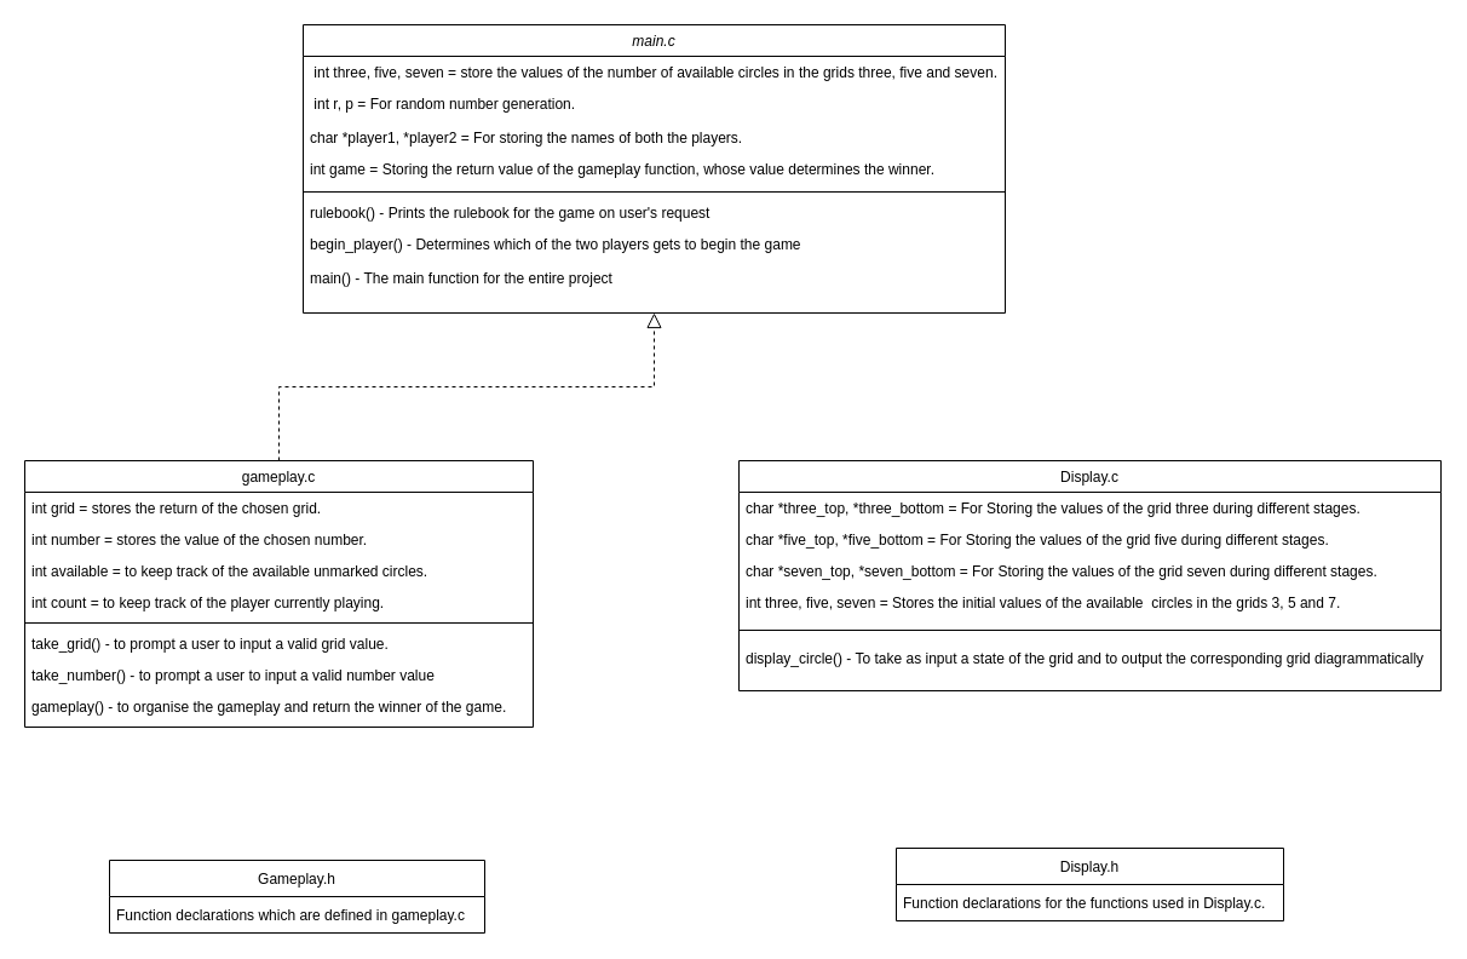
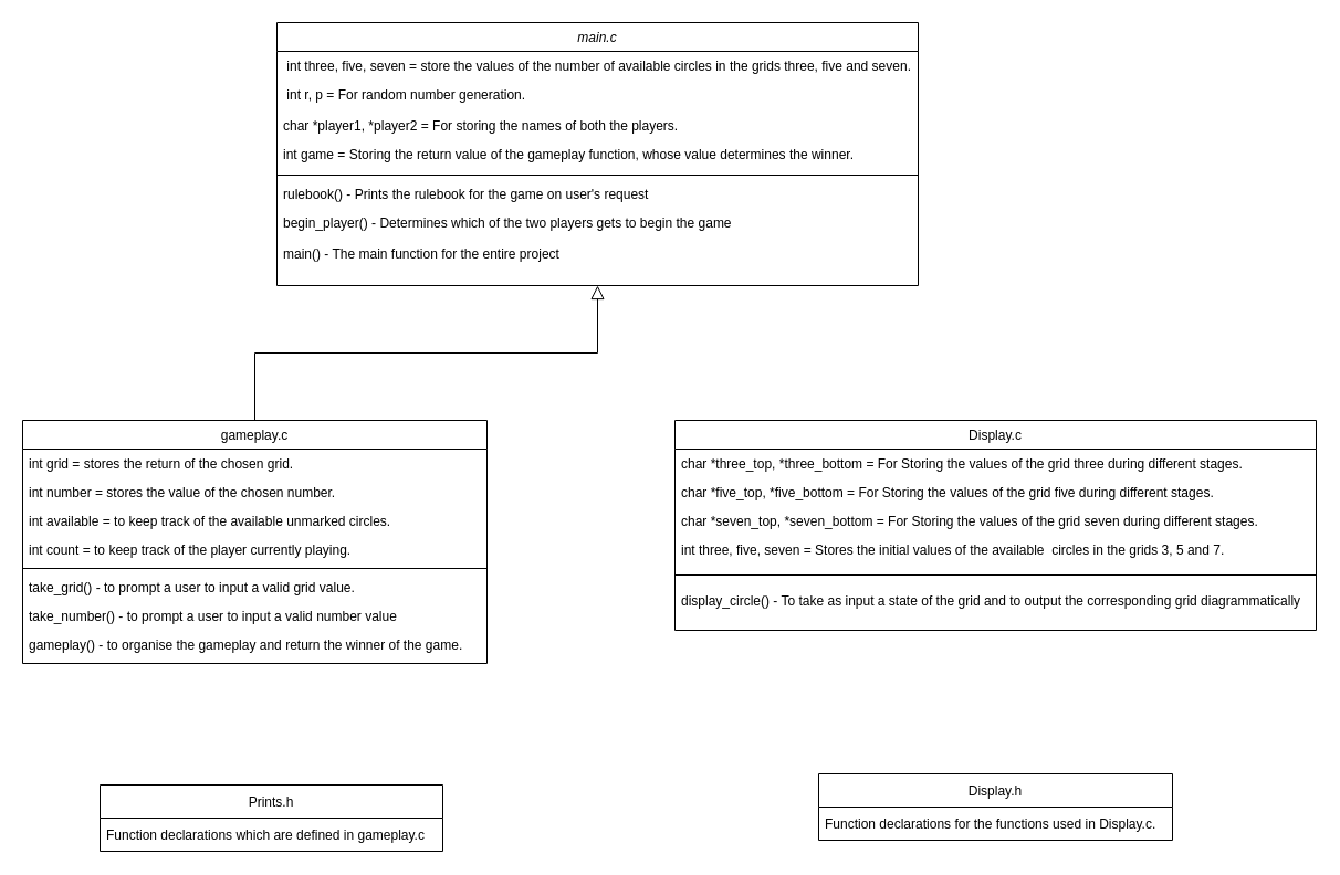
  <mxCell id="0" />
  <mxCell id="1" parent="0" />
  <mxCell id="2" value="main.c" style="swimlane;fontStyle=2;align=center;verticalAlign=top;childLayout=stackLayout;horizontal=1;startSize=26;horizontalStack=0;resizeParent=1;resizeLast=0;collapsible=1;marginBottom=0;rounded=0;shadow=0;strokeWidth=1;" parent="1" vertex="1"><mxGeometry x="250" width="580" height="238" as="geometry" y="20"><mxRectangle x="230" y="140" width="160" height="26" as="alternateBounds" /></mxGeometry></mxCell>
  <mxCell id="3" value=" int three, five, seven = store the values of the number of available circles in the grids three, five and seven." style="text;align=left;verticalAlign=top;spacingLeft=4;spacingRight=4;overflow=hidden;rotatable=0;points=[[0,0.5],[1,0.5]];portConstraint=eastwest;rounded=0;shadow=0;html=0;" parent="2" vertex="1"><mxGeometry y="26" width="580" height="26" as="geometry" /></mxCell>
  <mxCell id="4" value=" int r, p = For random number generation." style="text;align=left;verticalAlign=top;spacingLeft=4;spacingRight=4;overflow=hidden;rotatable=0;points=[[0,0.5],[1,0.5]];portConstraint=eastwest;rounded=0;shadow=0;html=0;" parent="2" vertex="1"><mxGeometry y="52" width="580" height="28" as="geometry" /></mxCell>
  <mxCell id="5" value="char *player1, *player2 = For storing the names of both the players." style="text;align=left;verticalAlign=top;spacingLeft=4;spacingRight=4;overflow=hidden;rotatable=0;points=[[0,0.5],[1,0.5]];portConstraint=eastwest;rounded=0;shadow=0;html=0;" vertex="1" parent="2"><mxGeometry y="80" width="580" height="26" as="geometry" /></mxCell>
  <mxCell id="6" value="int game = Storing the return value of the gameplay function, whose value determines the winner." style="text;align=left;verticalAlign=top;spacingLeft=4;spacingRight=4;overflow=hidden;rotatable=0;points=[[0,0.5],[1,0.5]];portConstraint=eastwest;rounded=0;shadow=0;html=0;" vertex="1" parent="2"><mxGeometry y="106" width="580" height="28" as="geometry" /></mxCell>
  <mxCell id="7" value="" style="line;html=1;strokeWidth=1;align=left;verticalAlign=middle;spacingTop=-1;spacingLeft=3;spacingRight=3;rotatable=0;labelPosition=right;points=[];portConstraint=eastwest;" parent="2" vertex="1"><mxGeometry y="134" width="580" height="8" as="geometry" /></mxCell>
  <mxCell id="8" value="rulebook() - Prints the rulebook for the game on user's request&#10;&#10;" style="text;align=left;verticalAlign=top;spacingLeft=4;spacingRight=4;overflow=hidden;rotatable=0;points=[[0,0.5],[1,0.5]];portConstraint=eastwest;" parent="2" vertex="1"><mxGeometry y="142" width="580" height="26" as="geometry" /></mxCell>
  <mxCell id="9" value="begin_player() - Determines which of the two players gets to begin the game" style="text;align=left;verticalAlign=top;spacingLeft=4;spacingRight=4;overflow=hidden;rotatable=0;points=[[0,0.5],[1,0.5]];portConstraint=eastwest;" vertex="1" parent="2"><mxGeometry y="168" width="580" height="28" as="geometry" /></mxCell>
  <mxCell id="10" value="main() - The main function for the entire project" style="text;align=left;verticalAlign=top;spacingLeft=4;spacingRight=4;overflow=hidden;rotatable=0;points=[[0,0.5],[1,0.5]];portConstraint=eastwest;" vertex="1" parent="2"><mxGeometry y="196" width="580" height="40" as="geometry" /></mxCell>
  <mxCell id="11" value="gameplay.c" style="swimlane;fontStyle=0;align=center;verticalAlign=top;childLayout=stackLayout;horizontal=1;startSize=26;horizontalStack=0;resizeParent=1;resizeLast=0;collapsible=1;marginBottom=0;rounded=0;shadow=0;strokeWidth=1;" parent="1" vertex="1"><mxGeometry x="20" y="380" width="420" height="220" as="geometry"><mxRectangle x="130" y="380" width="160" height="26" as="alternateBounds" /></mxGeometry></mxCell>
  <mxCell id="12" value="int grid = stores the return of the chosen grid. " style="text;align=left;verticalAlign=top;spacingLeft=4;spacingRight=4;overflow=hidden;rotatable=0;points=[[0,0.5],[1,0.5]];portConstraint=eastwest;rounded=0;shadow=0;html=0;" parent="11" vertex="1"><mxGeometry y="26" width="420" height="26" as="geometry" /></mxCell>
  <mxCell id="13" value="int number = stores the value of the chosen number." style="text;align=left;verticalAlign=top;spacingLeft=4;spacingRight=4;overflow=hidden;rotatable=0;points=[[0,0.5],[1,0.5]];portConstraint=eastwest;rounded=0;shadow=0;html=0;" vertex="1" parent="11"><mxGeometry y="52" width="420" height="26" as="geometry" /></mxCell>
  <mxCell id="14" value="int available = to keep track of the available unmarked circles." style="text;align=left;verticalAlign=top;spacingLeft=4;spacingRight=4;overflow=hidden;rotatable=0;points=[[0,0.5],[1,0.5]];portConstraint=eastwest;rounded=0;shadow=0;html=0;" vertex="1" parent="11"><mxGeometry y="78" width="420" height="26" as="geometry" /></mxCell>
  <mxCell id="15" value="int count = to keep track of the player currently playing." style="text;align=left;verticalAlign=top;spacingLeft=4;spacingRight=4;overflow=hidden;rotatable=0;points=[[0,0.5],[1,0.5]];portConstraint=eastwest;rounded=0;shadow=0;html=0;" vertex="1" parent="11"><mxGeometry y="104" width="420" height="26" as="geometry" /></mxCell>
  <mxCell id="16" value="" style="line;html=1;strokeWidth=1;align=left;verticalAlign=middle;spacingTop=-1;spacingLeft=3;spacingRight=3;rotatable=0;labelPosition=right;points=[];portConstraint=eastwest;" parent="11" vertex="1"><mxGeometry y="130" width="420" height="8" as="geometry" /></mxCell>
  <mxCell id="17" value="take_grid() - to prompt a user to input a valid grid value. " style="text;align=left;verticalAlign=top;spacingLeft=4;spacingRight=4;overflow=hidden;rotatable=0;points=[[0,0.5],[1,0.5]];portConstraint=eastwest;" parent="11" vertex="1"><mxGeometry y="138" width="420" height="26" as="geometry" /></mxCell>
  <mxCell id="18" value="take_number() - to prompt a user to input a valid number value" style="text;align=left;verticalAlign=top;spacingLeft=4;spacingRight=4;overflow=hidden;rotatable=0;points=[[0,0.5],[1,0.5]];portConstraint=eastwest;" vertex="1" parent="11"><mxGeometry y="164" width="420" height="26" as="geometry" /></mxCell>
  <mxCell id="19" value="gameplay() - to organise the gameplay and return the winner of the game." style="text;align=left;verticalAlign=top;spacingLeft=4;spacingRight=4;overflow=hidden;rotatable=0;points=[[0,0.5],[1,0.5]];portConstraint=eastwest;" vertex="1" parent="11"><mxGeometry y="190" width="420" height="26" as="geometry" /></mxCell>
- <mxCell id="20" value="" style="endArrow=block;endSize=10;endFill=0;shadow=0;strokeWidth=1;rounded=0;edgeStyle=elbowEdgeStyle;elbow=vertical;dashed=1;" parent="1" source="11" target="2" edge="1"><mxGeometry width="160" relative="1" as="geometry"><mxPoint x="100" y="223" as="sourcePoint" /><mxPoint x="100" y="223" as="targetPoint" /></mxGeometry></mxCell>
+ <mxCell id="20" value="" style="endArrow=block;endSize=10;endFill=0;shadow=0;strokeWidth=1;rounded=0;edgeStyle=elbowEdgeStyle;elbow=vertical;" parent="1" source="11" target="2" edge="1"><mxGeometry width="160" relative="1" as="geometry"><mxPoint x="100" y="223" as="sourcePoint" /><mxPoint x="100" y="223" as="targetPoint" /></mxGeometry></mxCell>
  <mxCell id="21" value="Display.c" style="swimlane;fontStyle=0;align=center;verticalAlign=top;childLayout=stackLayout;horizontal=1;startSize=26;horizontalStack=0;resizeParent=1;resizeLast=0;collapsible=1;marginBottom=0;rounded=0;shadow=0;strokeWidth=1;" parent="1" vertex="1"><mxGeometry x="610" y="380" width="580" height="190" as="geometry"><mxRectangle x="340" y="380" width="170" height="26" as="alternateBounds" /></mxGeometry></mxCell>
  <mxCell id="22" value="char *three_top, *three_bottom = For Storing the values of the grid three during different stages.&#10;" style="text;align=left;verticalAlign=top;spacingLeft=4;spacingRight=4;overflow=hidden;rotatable=0;points=[[0,0.5],[1,0.5]];portConstraint=eastwest;" parent="21" vertex="1"><mxGeometry y="26" width="580" height="26" as="geometry" /></mxCell>
  <mxCell id="23" value="char *five_top, *five_bottom = For Storing the values of the grid five during different stages.&#10;" style="text;align=left;verticalAlign=top;spacingLeft=4;spacingRight=4;overflow=hidden;rotatable=0;points=[[0,0.5],[1,0.5]];portConstraint=eastwest;" vertex="1" parent="21"><mxGeometry y="52" width="580" height="26" as="geometry" /></mxCell>
  <mxCell id="24" value="char *seven_top, *seven_bottom = For Storing the values of the grid seven during different stages.&#10;" style="text;align=left;verticalAlign=top;spacingLeft=4;spacingRight=4;overflow=hidden;rotatable=0;points=[[0,0.5],[1,0.5]];portConstraint=eastwest;" vertex="1" parent="21"><mxGeometry y="78" width="580" height="26" as="geometry" /></mxCell>
  <mxCell id="25" value="int three, five, seven = Stores the initial values of the available  circles in the grids 3, 5 and 7." style="text;align=left;verticalAlign=top;spacingLeft=4;spacingRight=4;overflow=hidden;rotatable=0;points=[[0,0.5],[1,0.5]];portConstraint=eastwest;" vertex="1" parent="21"><mxGeometry y="104" width="580" height="26" as="geometry" /></mxCell>
  <mxCell id="26" value="" style="line;html=1;strokeWidth=1;align=left;verticalAlign=middle;spacingTop=-1;spacingLeft=3;spacingRight=3;rotatable=0;labelPosition=right;points=[];portConstraint=eastwest;" vertex="1" parent="21"><mxGeometry y="130" width="580" height="20" as="geometry" /></mxCell>
  <mxCell id="27" style="edgeStyle=orthogonalEdgeStyle;rounded=0;orthogonalLoop=1;jettySize=auto;html=1;exitX=1;exitY=0.5;exitDx=0;exitDy=0;" edge="1" parent="21" source="22" target="22"><mxGeometry relative="1" as="geometry" /></mxCell>
  <mxCell id="28" value="display_circle() - To take as input a state of the grid and to output the corresponding grid diagrammatically" style="text;align=left;verticalAlign=top;spacingLeft=4;spacingRight=4;overflow=hidden;rotatable=0;points=[[0,0.5],[1,0.5]];portConstraint=eastwest;" vertex="1" parent="21"><mxGeometry y="150" width="580" height="26" as="geometry" /></mxCell>
  <mxCell id="29" value="Display.h" style="swimlane;fontStyle=0;childLayout=stackLayout;horizontal=1;startSize=30;horizontalStack=0;resizeParent=1;resizeParentMax=0;resizeLast=0;collapsible=1;marginBottom=0;" vertex="1" parent="1"><mxGeometry x="740" y="700" width="320" height="60" as="geometry" /></mxCell>
  <mxCell id="30" value="Function declarations for the functions used in Display.c." style="text;strokeColor=none;fillColor=none;align=left;verticalAlign=middle;spacingLeft=4;spacingRight=4;overflow=hidden;points=[[0,0.5],[1,0.5]];portConstraint=eastwest;rotatable=0;" vertex="1" parent="29"><mxGeometry y="30" width="320" height="30" as="geometry" /></mxCell>
- <mxCell id="31" value="Gameplay.h" style="swimlane;fontStyle=0;childLayout=stackLayout;horizontal=1;startSize=30;horizontalStack=0;resizeParent=1;resizeParentMax=0;resizeLast=0;collapsible=1;marginBottom=0;" vertex="1" parent="1"><mxGeometry x="90" y="710" width="310" height="60" as="geometry" /></mxCell>
+ <mxCell id="31" value="Prints.h" style="swimlane;fontStyle=0;childLayout=stackLayout;horizontal=1;startSize=30;horizontalStack=0;resizeParent=1;resizeParentMax=0;resizeLast=0;collapsible=1;marginBottom=0;" vertex="1" parent="1"><mxGeometry x="90" y="710" width="310" height="60" as="geometry" /></mxCell>
  <mxCell id="32" value="Function declarations which are defined in gameplay.c" style="text;strokeColor=none;fillColor=none;align=left;verticalAlign=middle;spacingLeft=4;spacingRight=4;overflow=hidden;points=[[0,0.5],[1,0.5]];portConstraint=eastwest;rotatable=0;" vertex="1" parent="31"><mxGeometry y="30" width="310" height="30" as="geometry" /></mxCell>
  <mxCell id="33" style="edgeStyle=orthogonalEdgeStyle;rounded=0;orthogonalLoop=1;jettySize=auto;html=1;exitX=1;exitY=0.5;exitDx=0;exitDy=0;" edge="1" parent="31" source="32" target="32"><mxGeometry relative="1" as="geometry" /></mxCell>
